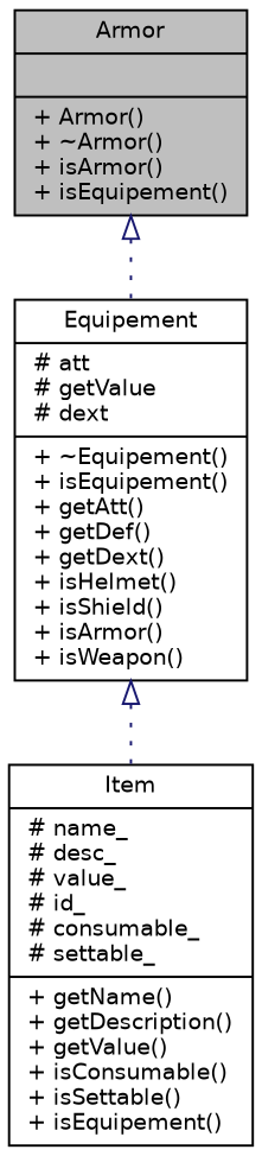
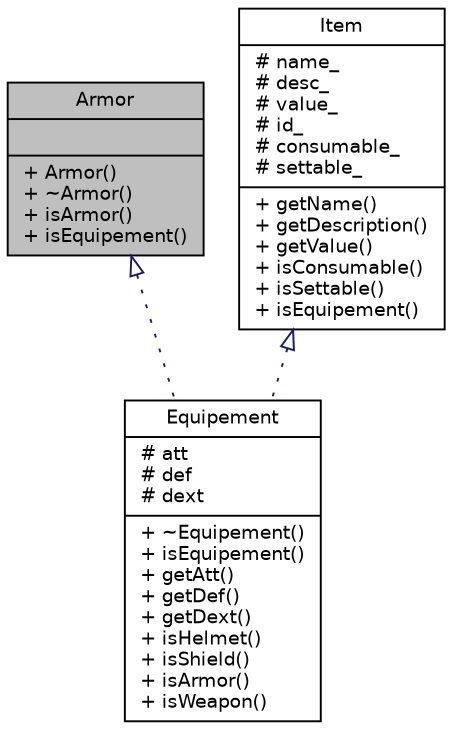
  digraph {
    node [color=black fillcolor=white fontname=Helvetica fontsize=10 shape=record style=filled]
    edge [arrowtail=onormal color=midnightblue dir=back fontname=Helvetica fontsize=10 labelfontname=Helvetica labelfontsize=10 style=dotted]
    n1 [fillcolor=grey75 fontcolor=black height=0.2 label="{Armor\n||+ Armor()\l+ ~Armor()\l+ isArmor()\l+ isEquipement()\l}" width=0.4]
-   n2 [height=0.2 label="{Equipement\n|# att\l# getValue\l# dext\l|+ ~Equipement()\l+ isEquipement()\l+ getAtt()\l+ getDef()\l+ getDext()\l+ isHelmet()\l+ isShield()\l+ isArmor()\l+ isWeapon()\l}" width=0.4]
+   n2 [height=0.2 label="{Equipement\n|# att\l# def\l# dext\l|+ ~Equipement()\l+ isEquipement()\l+ getAtt()\l+ getDef()\l+ getDext()\l+ isHelmet()\l+ isShield()\l+ isArmor()\l+ isWeapon()\l}" width=0.4]
    n3 [height=0.2 label="{Item\n|# name_\l# desc_\l# value_\l# id_\l# consumable_\l# settable_\l|+ getName()\l+ getDescription()\l+ getValue()\l+ isConsumable()\l+ isSettable()\l+ isEquipement()\l}" width=0.4]
    n1 -> n2
-   n2 -> n3
+   n3 -> n2
  }
